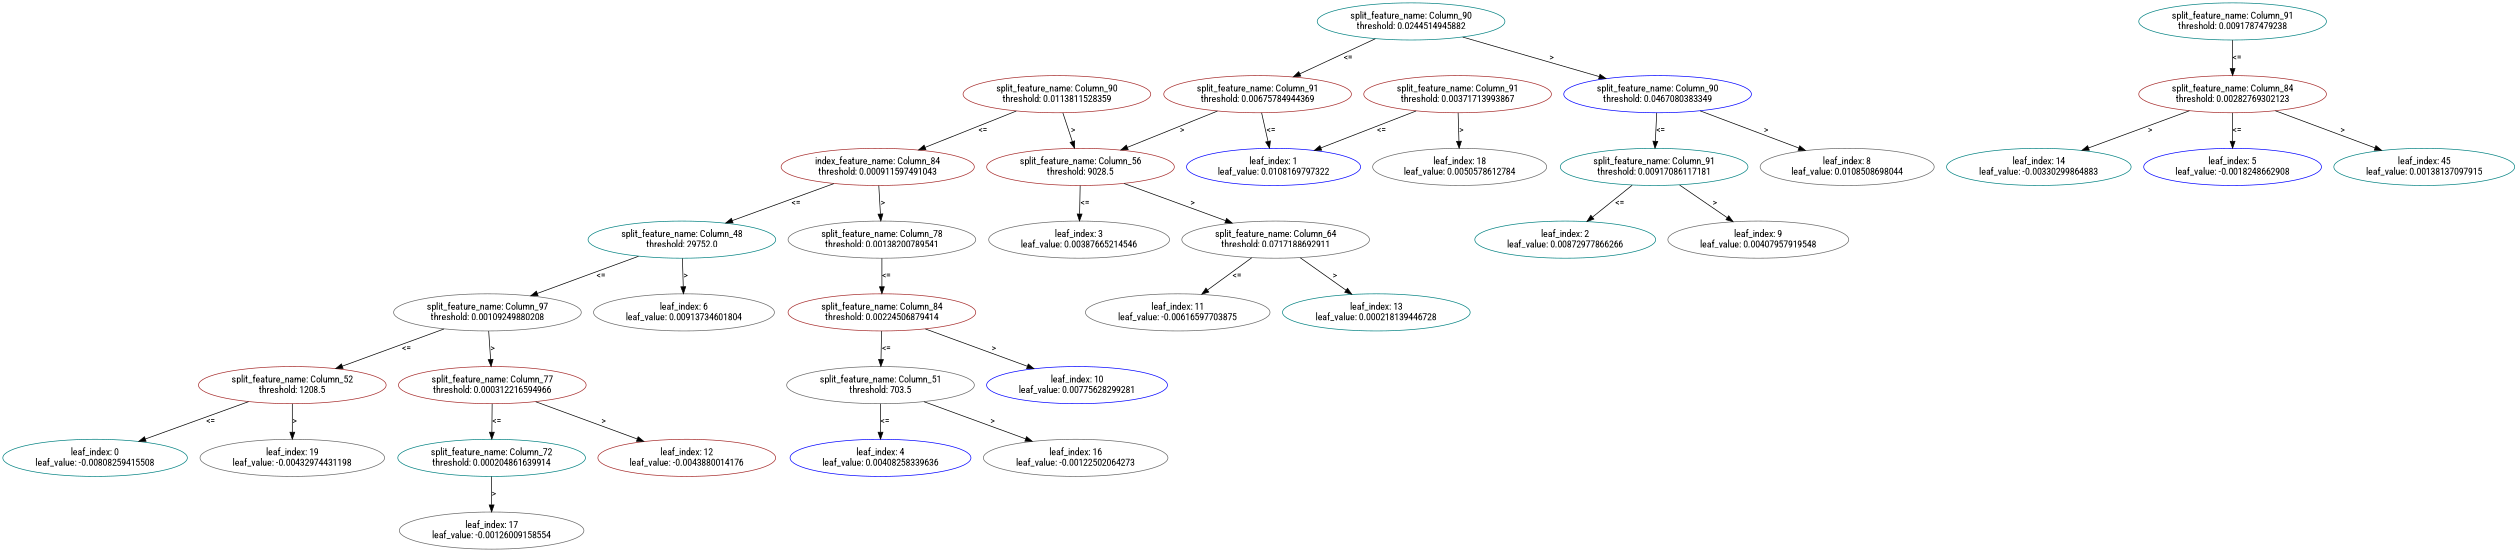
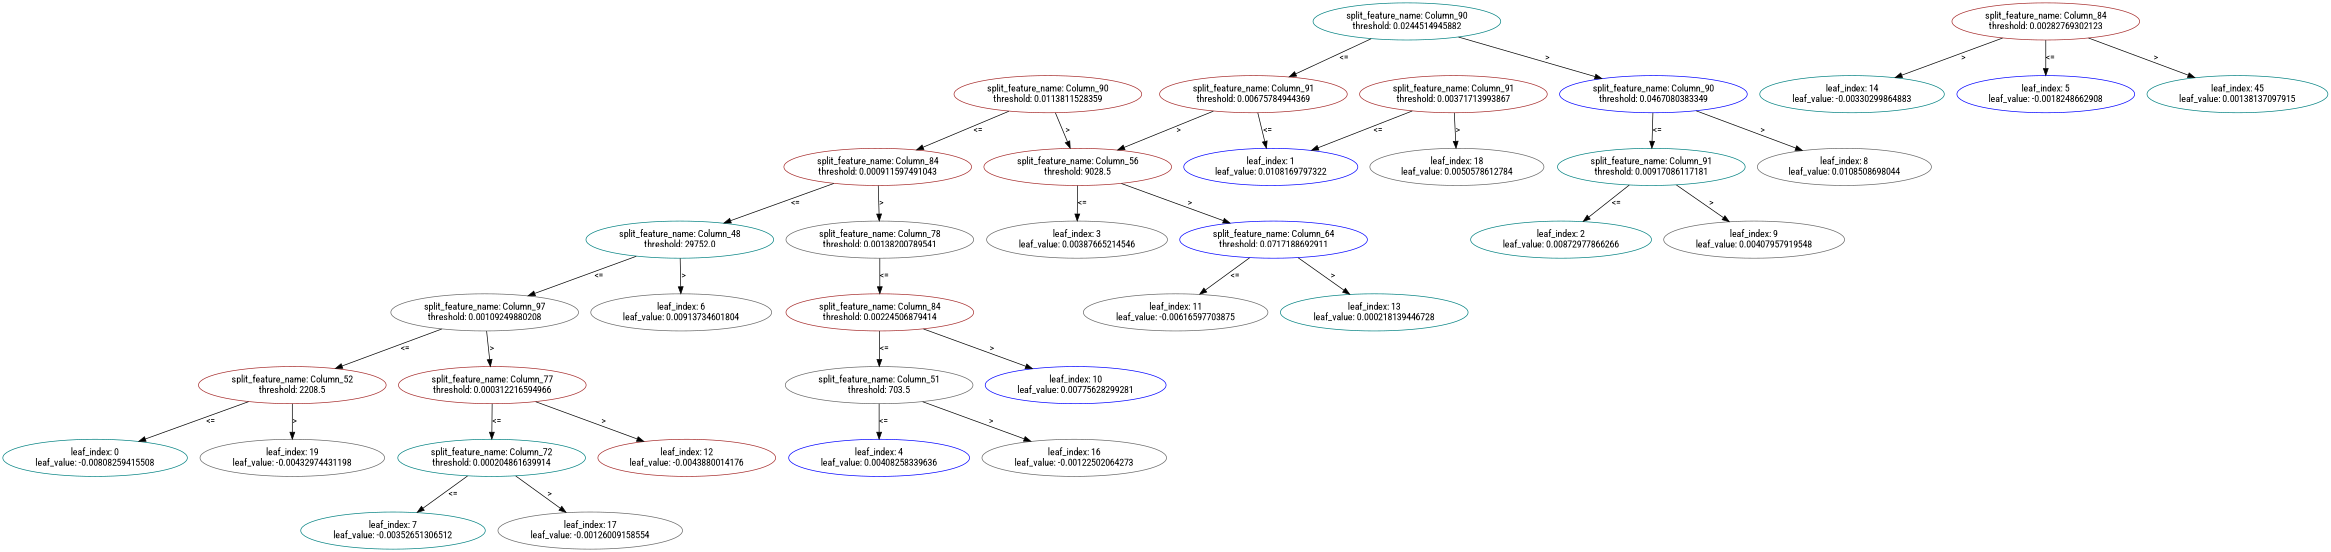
  digraph {
    fontname="Roboto Condensed"
    node [color=gray40 fontname="Roboto Condensed"]
    edge [fontname="Roboto Condensed"]
    n1 [color=brown label="split_feature_name: Column_90\nthreshold: 0.0113811528359"]
-   n2 [color=brown label="index_feature_name: Column_84\nthreshold: 0.000911597491043"]
+   n2 [color=brown label="split_feature_name: Column_84\nthreshold: 0.000911597491043"]
    n3 [color=brown label="split_feature_name: Column_56\nthreshold: 9028.5"]
    n4 [color=teal label="split_feature_name: Column_48\nthreshold: 29752.0"]
    n5 [label="split_feature_name: Column_78\nthreshold: 0.00138200789541"]
    n6 [color=teal label="split_feature_name: Column_90\nthreshold: 0.0244514945882"]
    n7 [color=brown label="split_feature_name: Column_91\nthreshold: 0.00675784944369"]
    n8 [color=blue label="split_feature_name: Column_90\nthreshold: 0.0467080383349"]
    n9 [label="split_feature_name: Column_97\nthreshold: 0.00109249880208"]
    n10 [label="leaf_index: 6\nleaf_value: 0.00913734601804"]
    n11 [color=brown label="split_feature_name: Column_84\nthreshold: 0.00224506879414"]
-   n12 [color=brown label="split_feature_name: Column_52\nthreshold: 1208.5"]
+   n12 [color=brown label="split_feature_name: Column_52\nthreshold: 2208.5"]
    n13 [color=brown label="split_feature_name: Column_77\nthreshold: 0.000312216594966"]
    n14 [color=teal label="leaf_index: 0\nleaf_value: -0.00808259415508"]
    n15 [label="leaf_index: 19\nleaf_value: -0.00432974431198"]
    n16 [color=teal label="split_feature_name: Column_72\nthreshold: 0.000204861639914"]
    n17 [color=brown label="leaf_index: 12\nleaf_value: -0.0043880014176"]
+   n18 [color=teal label="leaf_index: 7\nleaf_value: -0.00352651306512"]
    n19 [label="leaf_index: 17\nleaf_value: -0.00126009158554"]
    n20 [label="split_feature_name: Column_51\nthreshold: 703.5"]
    n21 [color=blue label="leaf_index: 10\nleaf_value: 0.00775628299281"]
-   n22 [color=teal label="split_feature_name: Column_91\nthreshold: 0.0091787479238"]
    n23 [color=brown label="split_feature_name: Column_84\nthreshold: 0.00282769302123"]
    n24 [color=blue label="leaf_index: 4\nleaf_value: 0.00408258339636"]
    n25 [label="leaf_index: 16\nleaf_value: -0.00122502064273"]
    n26 [color=teal label="leaf_index: 14\nleaf_value: -0.00330299864883"]
    n27 [color=blue label="leaf_index: 5\nleaf_value: -0.0018248662908"]
    n28 [color=teal label="leaf_index: 45\nleaf_value: 0.00138137097915"]
    n29 [color=blue label="leaf_index: 1\nleaf_value: 0.0108169797322"]
    n30 [color=teal label="split_feature_name: Column_91\nthreshold: 0.00917086117181"]
    n31 [label="leaf_index: 8\nleaf_value: 0.0108508698044"]
    n32 [color=brown label="split_feature_name: Column_91\nthreshold: 0.00371713993867"]
    n33 [label="leaf_index: 18\nleaf_value: 0.0050578612784"]
    n34 [label="leaf_index: 3\nleaf_value: 0.00387665214546"]
-   n35 [label="split_feature_name: Column_64\nthreshold: 0.0717188692911"]
+   n35 [color=blue label="split_feature_name: Column_64\nthreshold: 0.0717188692911"]
    n36 [label="leaf_index: 11\nleaf_value: -0.00616597703875"]
    n37 [color=teal label="leaf_index: 13\nleaf_value: 0.000218139446728"]
    n38 [color=teal label="leaf_index: 2\nleaf_value: 0.00872977866266"]
    n39 [label="leaf_index: 9\nleaf_value: 0.00407957919548"]
    n1 -> n2 [label="<="]
    n1 -> n3 [label=">"]
    n2 -> n4 [label="<="]
    n2 -> n5 [label=">"]
    n3 -> n34 [label="<="]
    n3 -> n35 [label=">"]
    n4 -> n9 [label="<="]
    n4 -> n10 [label=">"]
    n5 -> n11 [label="<="]
    n6 -> n7 [label="<="]
    n6 -> n8 [label=">"]
    n7 -> n3 [label=">"]
    n7 -> n29 [label="<="]
    n8 -> n30 [label="<="]
    n8 -> n31 [label=">"]
    n9 -> n12 [label="<="]
    n9 -> n13 [label=">"]
    n11 -> n20 [label="<="]
    n11 -> n21 [label=">"]
    n12 -> n14 [label="<="]
    n12 -> n15 [label=">"]
    n13 -> n16 [label="<="]
    n13 -> n17 [label=">"]
+   n16 -> n18 [label="<="]
    n16 -> n19 [label=">"]
    n20 -> n24 [label="<="]
    n20 -> n25 [label=">"]
-   n22 -> n23 [label="<="]
    n23 -> n26 [label=">"]
    n23 -> n27 [label="<="]
    n23 -> n28 [label=">"]
    n30 -> n38 [label="<="]
    n30 -> n39 [label=">"]
    n32 -> n29 [label="<="]
    n32 -> n33 [label=">"]
    n35 -> n36 [label="<="]
    n35 -> n37 [label=">"]
  }
